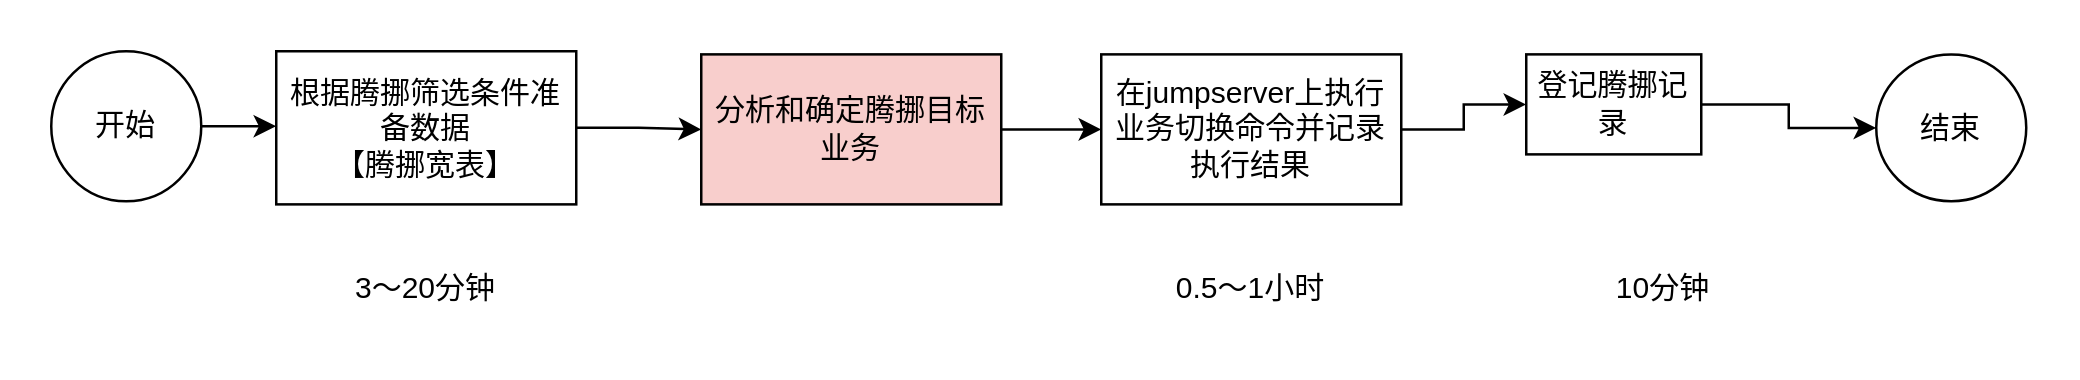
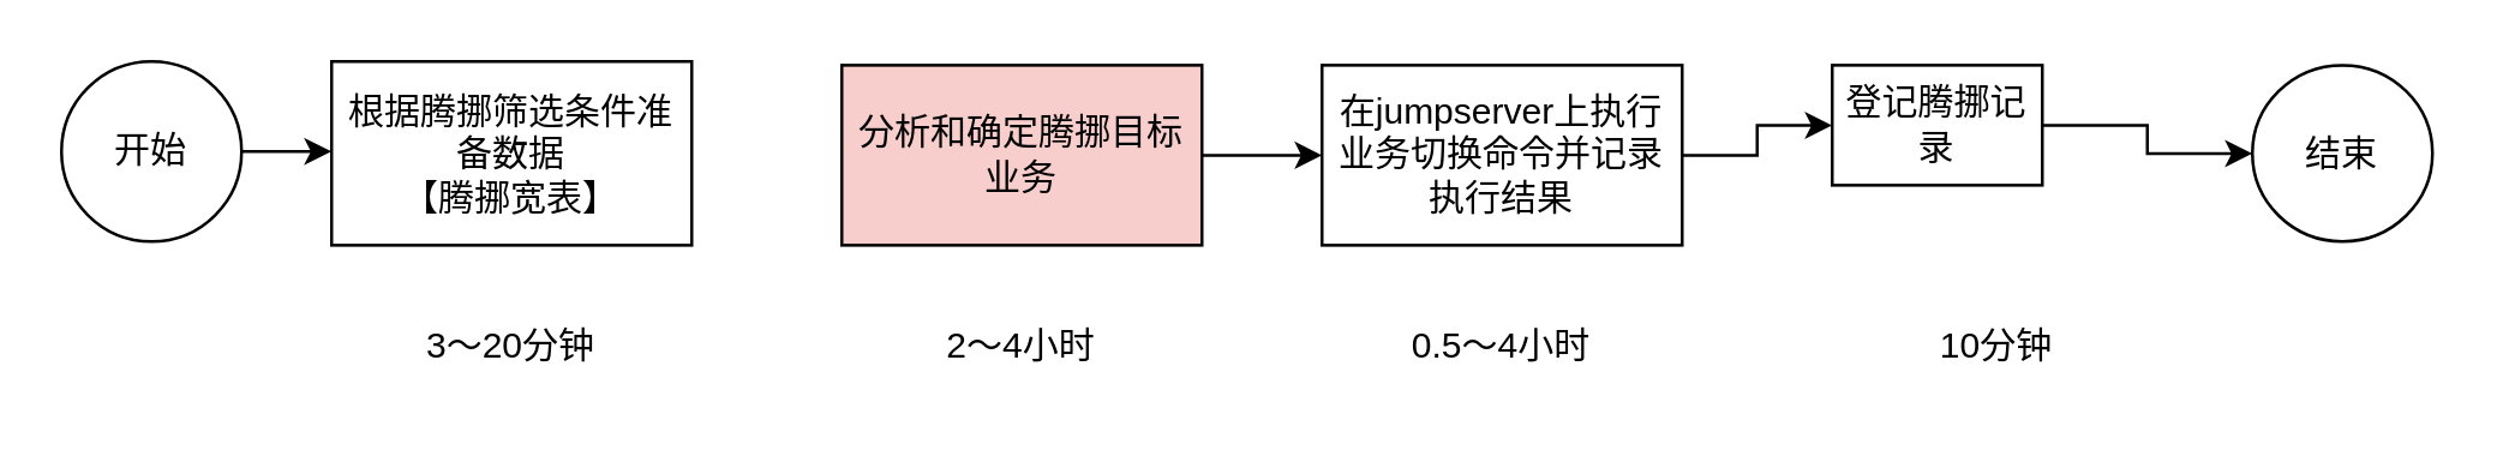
  <mxCell id="0" />
  <mxCell id="1" parent="0" />
- <mxCell id="2" value="" style="edgeStyle=orthogonalEdgeStyle;rounded=0;orthogonalLoop=1;jettySize=auto;html=1;exitX=1;exitY=0.5;exitDx=0;exitDy=0;" parent="1" source="16" target="4" edge="1"><mxGeometry relative="1" as="geometry"><mxPoint x="200" y="50" as="sourcePoint" /></mxGeometry></mxCell>
  <mxCell id="3" value="" style="edgeStyle=orthogonalEdgeStyle;rounded=0;orthogonalLoop=1;jettySize=auto;html=1;" parent="1" source="4" target="6" edge="1"><mxGeometry relative="1" as="geometry" /></mxCell>
  <mxCell id="4" value="分析和确定腾挪目标业务" style="whiteSpace=wrap;html=1;fillColor=#f8cecc;" parent="1" vertex="1"><mxGeometry x="280" y="21.25" width="120" height="60" as="geometry" /></mxCell>
  <mxCell id="5" value="" style="edgeStyle=orthogonalEdgeStyle;rounded=0;orthogonalLoop=1;jettySize=auto;html=1;" parent="1" source="6" target="8" edge="1"><mxGeometry relative="1" as="geometry" /></mxCell>
  <mxCell id="6" value="在jumpserver上执行业务切换命令并记录执行结果" style="whiteSpace=wrap;html=1;" parent="1" vertex="1"><mxGeometry x="440" y="21.25" width="120" height="60" as="geometry" /></mxCell>
  <mxCell id="7" value="" style="edgeStyle=orthogonalEdgeStyle;rounded=0;orthogonalLoop=1;jettySize=auto;html=1;" parent="1" source="8" target="9" edge="1"><mxGeometry relative="1" as="geometry" /></mxCell>
  <mxCell id="8" value="登记腾挪记录" style="whiteSpace=wrap;html=1;" parent="1" vertex="1"><mxGeometry x="610" y="21.25" width="70" height="40" as="geometry" /></mxCell>
  <mxCell id="9" value="结束" style="ellipse;whiteSpace=wrap;html=1;" parent="1" vertex="1"><mxGeometry x="750" y="21.25" width="60" height="58.75" as="geometry" /></mxCell>
  <mxCell id="10" value="3～20分钟" style="text;strokeColor=none;align=center;fillColor=none;html=1;verticalAlign=middle;whiteSpace=wrap;rounded=0;" parent="1" vertex="1"><mxGeometry x="140" y="100" width="60" height="30" as="geometry" /></mxCell>
- <mxCell id="12" value="0.5～1小时" style="text;strokeColor=none;align=center;fillColor=none;html=1;verticalAlign=middle;whiteSpace=wrap;rounded=0;" parent="1" vertex="1"><mxGeometry x="460" y="100" width="80" height="30" as="geometry" /></mxCell>
+ <mxCell id="11" value="2～4小时" style="text;strokeColor=none;align=center;fillColor=none;html=1;verticalAlign=middle;whiteSpace=wrap;rounded=0;" parent="1" vertex="1"><mxGeometry x="310" y="100" width="60" height="30" as="geometry" /></mxCell>
+ <mxCell id="12" value="0.5～4小时" style="text;strokeColor=none;align=center;fillColor=none;html=1;verticalAlign=middle;whiteSpace=wrap;rounded=0;" parent="1" vertex="1"><mxGeometry x="460" y="100" width="80" height="30" as="geometry" /></mxCell>
  <mxCell id="13" value="10分钟" style="text;strokeColor=none;align=center;fillColor=none;html=1;verticalAlign=middle;whiteSpace=wrap;rounded=0;" parent="1" vertex="1"><mxGeometry x="625" y="100" width="80" height="30" as="geometry" /></mxCell>
  <mxCell id="14" value="" style="edgeStyle=orthogonalEdgeStyle;rounded=0;orthogonalLoop=1;jettySize=auto;html=1;exitX=1;exitY=0.5;exitDx=0;exitDy=0;entryX=0;entryY=0.5;entryDx=0;entryDy=0;" edge="1" parent="1" source="15" target="16"><mxGeometry relative="1" as="geometry" /></mxCell>
  <mxCell id="15" value="开始&lt;div&gt;&lt;/div&gt;" style="ellipse;whiteSpace=wrap;html=1;aspect=fixed;" parent="1" vertex="1"><mxGeometry x="20" y="20" width="60" height="60" as="geometry" /></mxCell>
  <mxCell id="16" value="&lt;div&gt;根据腾挪筛选条件准备数据&lt;/div&gt;【腾挪宽表】" style="whiteSpace=wrap;html=1;" vertex="1" parent="1"><mxGeometry x="110" y="20" width="120" height="61.25" as="geometry" /></mxCell>
